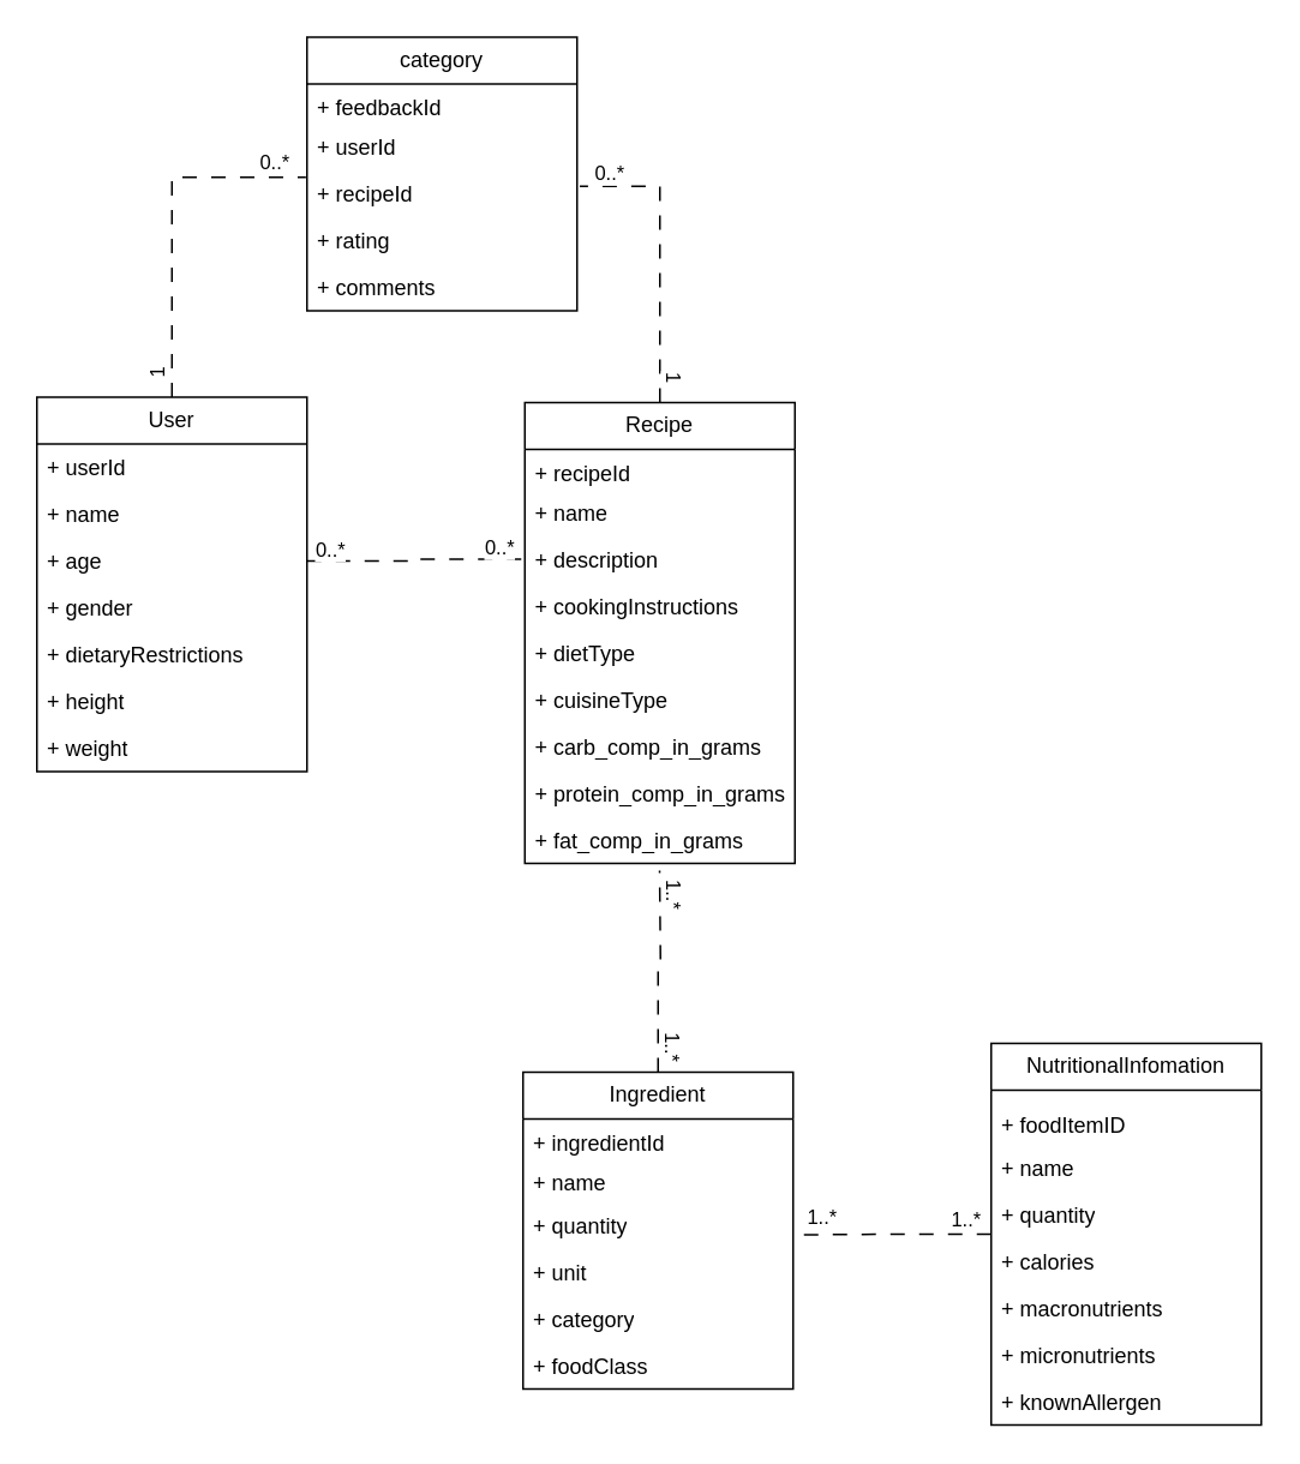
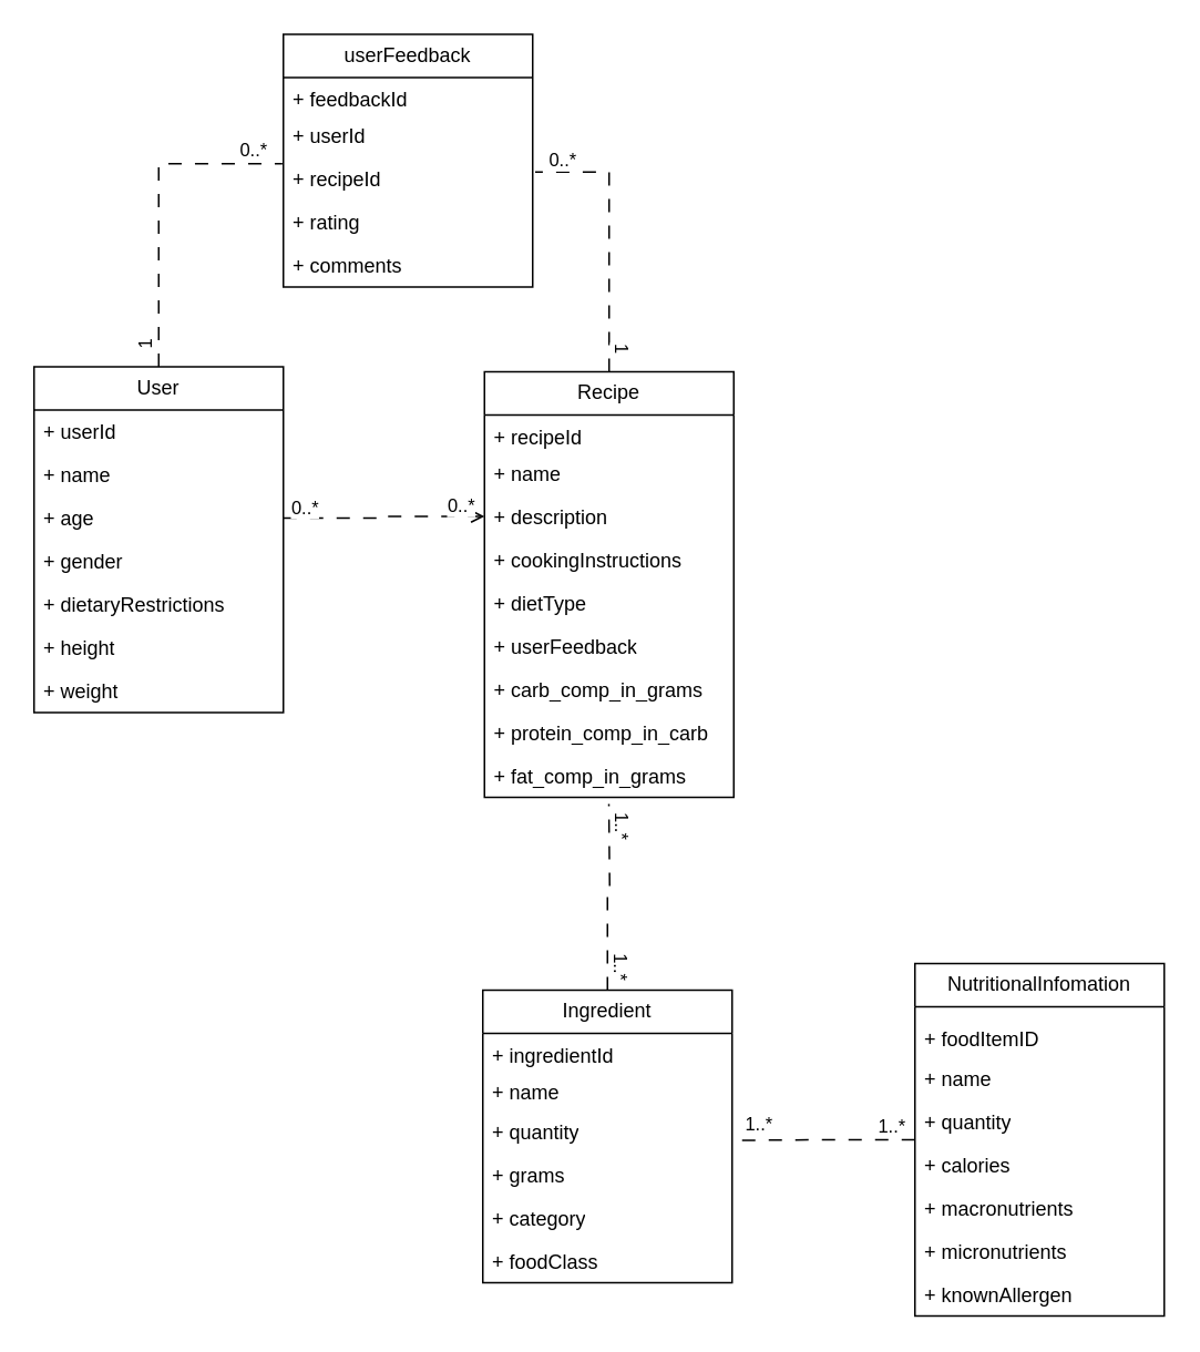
  <mxCell id="0" />
  <mxCell id="1" parent="0" />
  <mxCell id="2" style="edgeStyle=orthogonalEdgeStyle;rounded=0;orthogonalLoop=1;jettySize=auto;html=1;exitX=0.5;exitY=0;exitDx=0;exitDy=0;entryX=-0.004;entryY=0.148;entryDx=0;entryDy=0;entryPerimeter=0;endArrow=none;endFill=0;dashed=1;dashPattern=8 8;" edge="1" parent="1" source="5" target="54"><mxGeometry relative="1" as="geometry" /></mxCell>
  <mxCell id="3" value="0..*" style="edgeLabel;html=1;align=center;verticalAlign=middle;resizable=0;points=[];" vertex="1" connectable="0" parent="2"><mxGeometry x="0.826" y="8" relative="1" as="geometry"><mxPoint as="offset" /></mxGeometry></mxCell>
  <mxCell id="4" value="1" style="edgeLabel;html=1;align=center;verticalAlign=middle;resizable=0;points=[];rotation=270;" vertex="1" connectable="0" parent="2"><mxGeometry x="-0.876" y="9" relative="1" as="geometry"><mxPoint as="offset" /></mxGeometry></mxCell>
  <mxCell id="5" value="User" style="swimlane;fontStyle=0;childLayout=stackLayout;horizontal=1;startSize=26;fillColor=none;horizontalStack=0;resizeParent=1;resizeParentMax=0;resizeLast=0;collapsible=1;marginBottom=0;whiteSpace=wrap;html=1;" vertex="1" parent="1"><mxGeometry x="20" y="220" width="150" height="208" as="geometry" /></mxCell>
  <mxCell id="6" value="+ userId" style="text;strokeColor=none;fillColor=none;align=left;verticalAlign=top;spacingLeft=4;spacingRight=4;overflow=hidden;rotatable=0;points=[[0,0.5],[1,0.5]];portConstraint=eastwest;whiteSpace=wrap;html=1;" vertex="1" parent="5"><mxGeometry y="26" width="150" height="26" as="geometry" /></mxCell>
  <mxCell id="7" value="+ name" style="text;strokeColor=none;fillColor=none;align=left;verticalAlign=top;spacingLeft=4;spacingRight=4;overflow=hidden;rotatable=0;points=[[0,0.5],[1,0.5]];portConstraint=eastwest;whiteSpace=wrap;html=1;" vertex="1" parent="5"><mxGeometry y="52" width="150" height="26" as="geometry" /></mxCell>
  <mxCell id="8" value="+ age" style="text;strokeColor=none;fillColor=none;align=left;verticalAlign=top;spacingLeft=4;spacingRight=4;overflow=hidden;rotatable=0;points=[[0,0.5],[1,0.5]];portConstraint=eastwest;whiteSpace=wrap;html=1;" vertex="1" parent="5"><mxGeometry y="78" width="150" height="26" as="geometry" /></mxCell>
  <mxCell id="9" value="+ gender" style="text;strokeColor=none;fillColor=none;align=left;verticalAlign=top;spacingLeft=4;spacingRight=4;overflow=hidden;rotatable=0;points=[[0,0.5],[1,0.5]];portConstraint=eastwest;whiteSpace=wrap;html=1;" vertex="1" parent="5"><mxGeometry y="104" width="150" height="26" as="geometry" /></mxCell>
  <mxCell id="10" value="+ dietaryRestrictions" style="text;strokeColor=none;fillColor=none;align=left;verticalAlign=top;spacingLeft=4;spacingRight=4;overflow=hidden;rotatable=0;points=[[0,0.5],[1,0.5]];portConstraint=eastwest;whiteSpace=wrap;html=1;" vertex="1" parent="5"><mxGeometry y="130" width="150" height="26" as="geometry" /></mxCell>
  <mxCell id="11" value="+ height" style="text;strokeColor=none;fillColor=none;align=left;verticalAlign=top;spacingLeft=4;spacingRight=4;overflow=hidden;rotatable=0;points=[[0,0.5],[1,0.5]];portConstraint=eastwest;whiteSpace=wrap;html=1;" vertex="1" parent="5"><mxGeometry y="156" width="150" height="26" as="geometry" /></mxCell>
  <mxCell id="12" value="+ weight" style="text;strokeColor=none;fillColor=none;align=left;verticalAlign=top;spacingLeft=4;spacingRight=4;overflow=hidden;rotatable=0;points=[[0,0.5],[1,0.5]];portConstraint=eastwest;whiteSpace=wrap;html=1;" vertex="1" parent="5"><mxGeometry y="182" width="150" height="26" as="geometry" /></mxCell>
  <mxCell id="13" style="edgeStyle=orthogonalEdgeStyle;rounded=0;orthogonalLoop=1;jettySize=auto;html=1;exitX=0.5;exitY=0;exitDx=0;exitDy=0;entryX=1.01;entryY=0.341;entryDx=0;entryDy=0;entryPerimeter=0;endArrow=none;endFill=0;dashed=1;dashPattern=8 8;" edge="1" parent="1" source="16" target="54"><mxGeometry relative="1" as="geometry" /></mxCell>
  <mxCell id="14" value="0..*" style="edgeLabel;html=1;align=center;verticalAlign=middle;resizable=0;points=[];" vertex="1" connectable="0" parent="13"><mxGeometry x="0.816" y="-7" relative="1" as="geometry"><mxPoint as="offset" /></mxGeometry></mxCell>
  <mxCell id="15" value="1" style="edgeLabel;html=1;align=center;verticalAlign=middle;resizable=0;points=[];rotation=90;" vertex="1" connectable="0" parent="13"><mxGeometry x="-0.815" y="-9" relative="1" as="geometry"><mxPoint as="offset" /></mxGeometry></mxCell>
  <mxCell id="16" value="Recipe" style="swimlane;fontStyle=0;childLayout=stackLayout;horizontal=1;startSize=26;fillColor=none;horizontalStack=0;resizeParent=1;resizeParentMax=0;resizeLast=0;collapsible=1;marginBottom=0;whiteSpace=wrap;html=1;" vertex="1" parent="1"><mxGeometry x="291" y="223" width="150" height="256" as="geometry" /></mxCell>
  <mxCell id="17" value="+ recipeId" style="text;strokeColor=none;fillColor=none;align=left;verticalAlign=top;spacingLeft=4;spacingRight=4;overflow=hidden;rotatable=0;points=[[0,0.5],[1,0.5]];portConstraint=eastwest;whiteSpace=wrap;html=1;" vertex="1" parent="16"><mxGeometry y="26" width="150" height="22" as="geometry" /></mxCell>
  <mxCell id="18" value="+ name" style="text;strokeColor=none;fillColor=none;align=left;verticalAlign=top;spacingLeft=4;spacingRight=4;overflow=hidden;rotatable=0;points=[[0,0.5],[1,0.5]];portConstraint=eastwest;whiteSpace=wrap;html=1;" vertex="1" parent="16"><mxGeometry y="48" width="150" height="26" as="geometry" /></mxCell>
  <mxCell id="19" value="+ description" style="text;strokeColor=none;fillColor=none;align=left;verticalAlign=top;spacingLeft=4;spacingRight=4;overflow=hidden;rotatable=0;points=[[0,0.5],[1,0.5]];portConstraint=eastwest;whiteSpace=wrap;html=1;" vertex="1" parent="16"><mxGeometry y="74" width="150" height="26" as="geometry" /></mxCell>
  <mxCell id="20" value="+ cookingInstructions" style="text;strokeColor=none;fillColor=none;align=left;verticalAlign=top;spacingLeft=4;spacingRight=4;overflow=hidden;rotatable=0;points=[[0,0.5],[1,0.5]];portConstraint=eastwest;whiteSpace=wrap;html=1;" vertex="1" parent="16"><mxGeometry y="100" width="150" height="26" as="geometry" /></mxCell>
  <mxCell id="21" value="+ dietType" style="text;strokeColor=none;fillColor=none;align=left;verticalAlign=top;spacingLeft=4;spacingRight=4;overflow=hidden;rotatable=0;points=[[0,0.5],[1,0.5]];portConstraint=eastwest;whiteSpace=wrap;html=1;" vertex="1" parent="16"><mxGeometry y="126" width="150" height="26" as="geometry" /></mxCell>
- <mxCell id="22" value="+ cuisineType" style="text;strokeColor=none;fillColor=none;align=left;verticalAlign=top;spacingLeft=4;spacingRight=4;overflow=hidden;rotatable=0;points=[[0,0.5],[1,0.5]];portConstraint=eastwest;whiteSpace=wrap;html=1;" vertex="1" parent="16"><mxGeometry y="152" width="150" height="26" as="geometry" /></mxCell>
+ <mxCell id="22" value="+ userFeedback" style="text;strokeColor=none;fillColor=none;align=left;verticalAlign=top;spacingLeft=4;spacingRight=4;overflow=hidden;rotatable=0;points=[[0,0.5],[1,0.5]];portConstraint=eastwest;whiteSpace=wrap;html=1;" vertex="1" parent="16"><mxGeometry y="152" width="150" height="26" as="geometry" /></mxCell>
  <mxCell id="23" value="+ carb_comp_in_grams" style="text;strokeColor=none;fillColor=none;align=left;verticalAlign=top;spacingLeft=4;spacingRight=4;overflow=hidden;rotatable=0;points=[[0,0.5],[1,0.5]];portConstraint=eastwest;whiteSpace=wrap;html=1;" vertex="1" parent="16"><mxGeometry y="178" width="150" height="26" as="geometry" /></mxCell>
- <mxCell id="24" value="+ protein_comp_in_grams" style="text;strokeColor=none;fillColor=none;align=left;verticalAlign=top;spacingLeft=4;spacingRight=4;overflow=hidden;rotatable=0;points=[[0,0.5],[1,0.5]];portConstraint=eastwest;whiteSpace=wrap;html=1;" vertex="1" parent="16"><mxGeometry y="204" width="150" height="26" as="geometry" /></mxCell>
+ <mxCell id="24" value="+ protein_comp_in_carb" style="text;strokeColor=none;fillColor=none;align=left;verticalAlign=top;spacingLeft=4;spacingRight=4;overflow=hidden;rotatable=0;points=[[0,0.5],[1,0.5]];portConstraint=eastwest;whiteSpace=wrap;html=1;" vertex="1" parent="16"><mxGeometry y="204" width="150" height="26" as="geometry" /></mxCell>
  <mxCell id="25" value="+ fat_comp_in_grams" style="text;strokeColor=none;fillColor=none;align=left;verticalAlign=top;spacingLeft=4;spacingRight=4;overflow=hidden;rotatable=0;points=[[0,0.5],[1,0.5]];portConstraint=eastwest;whiteSpace=wrap;html=1;" vertex="1" parent="16"><mxGeometry y="230" width="150" height="26" as="geometry" /></mxCell>
- <mxCell id="26" style="edgeStyle=orthogonalEdgeStyle;rounded=0;orthogonalLoop=1;jettySize=auto;html=1;exitX=1;exitY=0.5;exitDx=0;exitDy=0;entryX=0;entryY=0.5;entryDx=0;entryDy=0;startArrow=none;startFill=0;endArrow=none;endFill=0;dashed=1;dashPattern=8 8;" edge="1" parent="1" source="8" target="19"><mxGeometry relative="1" as="geometry" /></mxCell>
+ <mxCell id="26" style="edgeStyle=orthogonalEdgeStyle;rounded=0;orthogonalLoop=1;jettySize=auto;html=1;exitX=1;exitY=0.5;exitDx=0;exitDy=0;entryX=0;entryY=0.5;entryDx=0;entryDy=0;startArrow=none;startFill=0;endArrow=open;endFill=0;dashed=1;dashPattern=8 8;" edge="1" parent="1" source="8" target="19"><mxGeometry relative="1" as="geometry" /></mxCell>
  <mxCell id="27" value="0..*&lt;br&gt;" style="edgeLabel;html=1;align=center;verticalAlign=middle;resizable=0;points=[];" vertex="1" connectable="0" parent="26"><mxGeometry x="-0.82" y="7" relative="1" as="geometry"><mxPoint x="1" as="offset" /></mxGeometry></mxCell>
  <mxCell id="28" value="0..*" style="edgeLabel;html=1;align=center;verticalAlign=middle;resizable=0;points=[];" vertex="1" connectable="0" parent="26"><mxGeometry x="0.756" y="7" relative="1" as="geometry"><mxPoint as="offset" /></mxGeometry></mxCell>
  <mxCell id="29" style="edgeStyle=orthogonalEdgeStyle;rounded=0;orthogonalLoop=1;jettySize=auto;html=1;exitX=0.5;exitY=0;exitDx=0;exitDy=0;entryX=0.499;entryY=0.963;entryDx=0;entryDy=0;entryPerimeter=0;endArrow=none;endFill=0;startArrow=none;startFill=0;dashed=1;dashPattern=8 8;" edge="1" parent="1" source="32"><mxGeometry relative="1" as="geometry"><mxPoint x="365.85" y="483.038" as="targetPoint" /></mxGeometry></mxCell>
  <mxCell id="30" value="1..*" style="edgeLabel;html=1;align=center;verticalAlign=middle;resizable=0;points=[];rotation=90;" vertex="1" connectable="0" parent="29"><mxGeometry x="-0.73" y="-9" relative="1" as="geometry"><mxPoint as="offset" /></mxGeometry></mxCell>
  <mxCell id="31" value="1..*" style="edgeLabel;html=1;align=center;verticalAlign=middle;resizable=0;points=[];rotation=90;" vertex="1" connectable="0" parent="29"><mxGeometry x="0.75" y="-9" relative="1" as="geometry"><mxPoint y="-1" as="offset" /></mxGeometry></mxCell>
  <mxCell id="32" value="Ingredient" style="swimlane;fontStyle=0;childLayout=stackLayout;horizontal=1;startSize=26;fillColor=none;horizontalStack=0;resizeParent=1;resizeParentMax=0;resizeLast=0;collapsible=1;marginBottom=0;whiteSpace=wrap;html=1;" vertex="1" parent="1"><mxGeometry x="290" y="595" width="150" height="176" as="geometry" /></mxCell>
  <mxCell id="33" value="+ ingredientId" style="text;strokeColor=none;fillColor=none;align=left;verticalAlign=top;spacingLeft=4;spacingRight=4;overflow=hidden;rotatable=0;points=[[0,0.5],[1,0.5]];portConstraint=eastwest;whiteSpace=wrap;html=1;" vertex="1" parent="32"><mxGeometry y="26" width="150" height="22" as="geometry" /></mxCell>
  <mxCell id="34" value="+ name" style="text;strokeColor=none;fillColor=none;align=left;verticalAlign=top;spacingLeft=4;spacingRight=4;overflow=hidden;rotatable=0;points=[[0,0.5],[1,0.5]];portConstraint=eastwest;whiteSpace=wrap;html=1;" vertex="1" parent="32"><mxGeometry y="48" width="150" height="24" as="geometry" /></mxCell>
  <mxCell id="35" value="+ quantity" style="text;strokeColor=none;fillColor=none;align=left;verticalAlign=top;spacingLeft=4;spacingRight=4;overflow=hidden;rotatable=0;points=[[0,0.5],[1,0.5]];portConstraint=eastwest;whiteSpace=wrap;html=1;" vertex="1" parent="32"><mxGeometry y="72" width="150" height="26" as="geometry" /></mxCell>
- <mxCell id="36" value="+ unit" style="text;strokeColor=none;fillColor=none;align=left;verticalAlign=top;spacingLeft=4;spacingRight=4;overflow=hidden;rotatable=0;points=[[0,0.5],[1,0.5]];portConstraint=eastwest;whiteSpace=wrap;html=1;" vertex="1" parent="32"><mxGeometry y="98" width="150" height="26" as="geometry" /></mxCell>
+ <mxCell id="36" value="+ grams" style="text;strokeColor=none;fillColor=none;align=left;verticalAlign=top;spacingLeft=4;spacingRight=4;overflow=hidden;rotatable=0;points=[[0,0.5],[1,0.5]];portConstraint=eastwest;whiteSpace=wrap;html=1;" vertex="1" parent="32"><mxGeometry y="98" width="150" height="26" as="geometry" /></mxCell>
  <mxCell id="37" value="+ category" style="text;strokeColor=none;fillColor=none;align=left;verticalAlign=top;spacingLeft=4;spacingRight=4;overflow=hidden;rotatable=0;points=[[0,0.5],[1,0.5]];portConstraint=eastwest;whiteSpace=wrap;html=1;" vertex="1" parent="32"><mxGeometry y="124" width="150" height="26" as="geometry" /></mxCell>
  <mxCell id="38" value="+ foodClass" style="text;strokeColor=none;fillColor=none;align=left;verticalAlign=top;spacingLeft=4;spacingRight=4;overflow=hidden;rotatable=0;points=[[0,0.5],[1,0.5]];portConstraint=eastwest;whiteSpace=wrap;html=1;" vertex="1" parent="32"><mxGeometry y="150" width="150" height="26" as="geometry" /></mxCell>
  <mxCell id="39" style="edgeStyle=orthogonalEdgeStyle;rounded=0;orthogonalLoop=1;jettySize=auto;html=1;exitX=0;exitY=0.5;exitDx=0;exitDy=0;entryX=1.011;entryY=0.705;entryDx=0;entryDy=0;entryPerimeter=0;endArrow=none;endFill=0;startArrow=none;startFill=0;dashed=1;dashPattern=8 8;" edge="1" source="42" parent="1" target="35"><mxGeometry relative="1" as="geometry"><mxPoint x="365" y="610" as="targetPoint" /></mxGeometry></mxCell>
  <mxCell id="40" value="1..*" style="edgeLabel;html=1;align=center;verticalAlign=middle;resizable=0;points=[];rotation=0;" vertex="1" connectable="0" parent="39"><mxGeometry x="-0.73" y="-9" relative="1" as="geometry"><mxPoint as="offset" /></mxGeometry></mxCell>
  <mxCell id="41" value="1..*" style="edgeLabel;html=1;align=center;verticalAlign=middle;resizable=0;points=[];rotation=0;" vertex="1" connectable="0" parent="39"><mxGeometry x="0.75" y="-9" relative="1" as="geometry"><mxPoint y="-1" as="offset" /></mxGeometry></mxCell>
  <mxCell id="42" value="NutritionalInfomation" style="swimlane;fontStyle=0;childLayout=stackLayout;horizontal=1;startSize=26;fillColor=none;horizontalStack=0;resizeParent=1;resizeParentMax=0;resizeLast=0;collapsible=1;marginBottom=0;whiteSpace=wrap;html=1;" vertex="1" parent="1"><mxGeometry x="550" y="579" width="150" height="212" as="geometry" /></mxCell>
  <mxCell id="43" value="+ ingredientId" style="text;strokeColor=none;fillColor=none;align=left;verticalAlign=top;spacingLeft=4;spacingRight=4;overflow=hidden;rotatable=0;points=[[0,0.5],[1,0.5]];portConstraint=eastwest;whiteSpace=wrap;html=1;" vertex="1" parent="42"><mxGeometry y="26" width="150" height="6" as="geometry" /></mxCell>
  <mxCell id="44" value="+ foodItemID" style="text;strokeColor=none;fillColor=none;align=left;verticalAlign=top;spacingLeft=4;spacingRight=4;overflow=hidden;rotatable=0;points=[[0,0.5],[1,0.5]];portConstraint=eastwest;whiteSpace=wrap;html=1;" vertex="1" parent="42"><mxGeometry y="32" width="150" height="24" as="geometry" /></mxCell>
  <mxCell id="45" value="+ name" style="text;strokeColor=none;fillColor=none;align=left;verticalAlign=top;spacingLeft=4;spacingRight=4;overflow=hidden;rotatable=0;points=[[0,0.5],[1,0.5]];portConstraint=eastwest;whiteSpace=wrap;html=1;" vertex="1" parent="42"><mxGeometry y="56" width="150" height="26" as="geometry" /></mxCell>
  <mxCell id="46" value="+ quantity" style="text;strokeColor=none;fillColor=none;align=left;verticalAlign=top;spacingLeft=4;spacingRight=4;overflow=hidden;rotatable=0;points=[[0,0.5],[1,0.5]];portConstraint=eastwest;whiteSpace=wrap;html=1;" vertex="1" parent="42"><mxGeometry y="82" width="150" height="26" as="geometry" /></mxCell>
  <mxCell id="47" value="+ calories" style="text;strokeColor=none;fillColor=none;align=left;verticalAlign=top;spacingLeft=4;spacingRight=4;overflow=hidden;rotatable=0;points=[[0,0.5],[1,0.5]];portConstraint=eastwest;whiteSpace=wrap;html=1;" vertex="1" parent="42"><mxGeometry y="108" width="150" height="26" as="geometry" /></mxCell>
  <mxCell id="48" value="+ macronutrients" style="text;strokeColor=none;fillColor=none;align=left;verticalAlign=top;spacingLeft=4;spacingRight=4;overflow=hidden;rotatable=0;points=[[0,0.5],[1,0.5]];portConstraint=eastwest;whiteSpace=wrap;html=1;" vertex="1" parent="42"><mxGeometry y="134" width="150" height="26" as="geometry" /></mxCell>
  <mxCell id="49" value="+ micronutrients" style="text;strokeColor=none;fillColor=none;align=left;verticalAlign=top;spacingLeft=4;spacingRight=4;overflow=hidden;rotatable=0;points=[[0,0.5],[1,0.5]];portConstraint=eastwest;whiteSpace=wrap;html=1;" vertex="1" parent="42"><mxGeometry y="160" width="150" height="26" as="geometry" /></mxCell>
  <mxCell id="50" value="+ knownAllergen" style="text;strokeColor=none;fillColor=none;align=left;verticalAlign=top;spacingLeft=4;spacingRight=4;overflow=hidden;rotatable=0;points=[[0,0.5],[1,0.5]];portConstraint=eastwest;whiteSpace=wrap;html=1;" vertex="1" parent="42"><mxGeometry y="186" width="150" height="26" as="geometry" /></mxCell>
- <mxCell id="51" value="category" style="swimlane;fontStyle=0;childLayout=stackLayout;horizontal=1;startSize=26;fillColor=none;horizontalStack=0;resizeParent=1;resizeParentMax=0;resizeLast=0;collapsible=1;marginBottom=0;whiteSpace=wrap;html=1;" vertex="1" parent="1"><mxGeometry x="170" y="20" width="150" height="152" as="geometry" /></mxCell>
+ <mxCell id="51" value="userFeedback" style="swimlane;fontStyle=0;childLayout=stackLayout;horizontal=1;startSize=26;fillColor=none;horizontalStack=0;resizeParent=1;resizeParentMax=0;resizeLast=0;collapsible=1;marginBottom=0;whiteSpace=wrap;html=1;" vertex="1" parent="1"><mxGeometry x="170" y="20" width="150" height="152" as="geometry" /></mxCell>
  <mxCell id="52" value="+ feedbackId" style="text;strokeColor=none;fillColor=none;align=left;verticalAlign=top;spacingLeft=4;spacingRight=4;overflow=hidden;rotatable=0;points=[[0,0.5],[1,0.5]];portConstraint=eastwest;whiteSpace=wrap;html=1;" vertex="1" parent="51"><mxGeometry y="26" width="150" height="22" as="geometry" /></mxCell>
  <mxCell id="53" value="+ userId" style="text;strokeColor=none;fillColor=none;align=left;verticalAlign=top;spacingLeft=4;spacingRight=4;overflow=hidden;rotatable=0;points=[[0,0.5],[1,0.5]];portConstraint=eastwest;whiteSpace=wrap;html=1;" vertex="1" parent="51"><mxGeometry y="48" width="150" height="26" as="geometry" /></mxCell>
  <mxCell id="54" value="+ recipeId" style="text;strokeColor=none;fillColor=none;align=left;verticalAlign=top;spacingLeft=4;spacingRight=4;overflow=hidden;rotatable=0;points=[[0,0.5],[1,0.5]];portConstraint=eastwest;whiteSpace=wrap;html=1;" vertex="1" parent="51"><mxGeometry y="74" width="150" height="26" as="geometry" /></mxCell>
  <mxCell id="55" value="+ rating" style="text;strokeColor=none;fillColor=none;align=left;verticalAlign=top;spacingLeft=4;spacingRight=4;overflow=hidden;rotatable=0;points=[[0,0.5],[1,0.5]];portConstraint=eastwest;whiteSpace=wrap;html=1;" vertex="1" parent="51"><mxGeometry y="100" width="150" height="26" as="geometry" /></mxCell>
  <mxCell id="56" value="+ comments" style="text;strokeColor=none;fillColor=none;align=left;verticalAlign=top;spacingLeft=4;spacingRight=4;overflow=hidden;rotatable=0;points=[[0,0.5],[1,0.5]];portConstraint=eastwest;whiteSpace=wrap;html=1;" vertex="1" parent="51"><mxGeometry y="126" width="150" height="26" as="geometry" /></mxCell>
